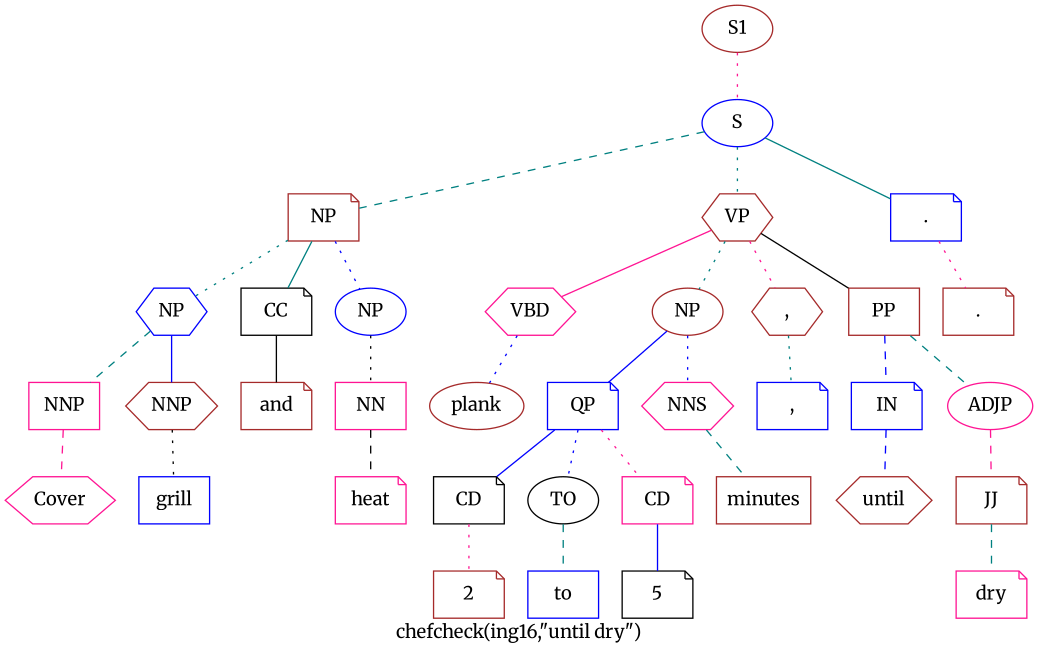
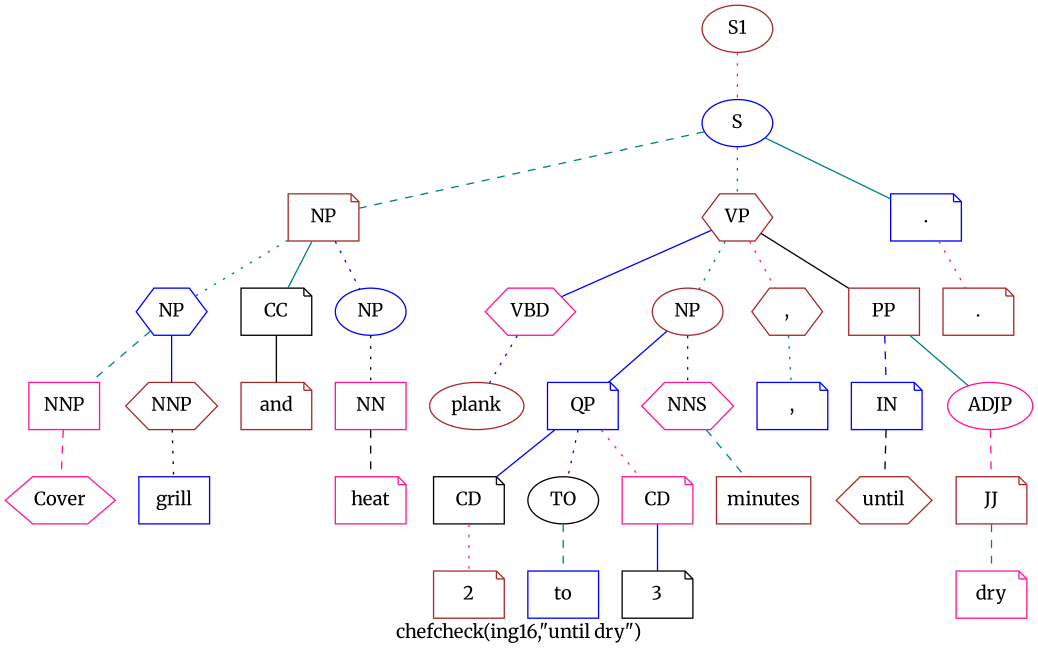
  graph {
    fontname=Merriweather
    label="chefcheck(ing16,\"until dry\")"
    node [color=brown fontname=Merriweather shape=note]
    edge [color=teal fontname=Merriweather style=dotted]
    n1 [label=S1 shape=ellipse]
    n2 [color=blue label=S shape=ellipse]
    n3 [label=NP]
    n4 [label=VP shape=hexagon]
    n5 [color=blue label="."]
    n6 [color=blue label=NP shape=hexagon]
    n7 [color=black label=CC]
    n8 [color=blue label=NP shape=ellipse]
    n9 [color=deeppink label=VBD shape=hexagon]
    n10 [label=NP shape=ellipse]
    n11 [label="," shape=hexagon]
    n12 [label=PP shape=box]
    n13 [label="."]
    n14 [color=deeppink label=NNP shape=box]
    n15 [label=NNP shape=hexagon]
    n16 [label=and]
    n17 [color=deeppink label=NN shape=box]
    n18 [color=deeppink label=Cover shape=hexagon]
    n19 [color=blue label=grill shape=box]
    n20 [color=deeppink label=heat]
    n21 [label=plank shape=ellipse]
    n22 [color=blue label=QP]
    n23 [color=deeppink label=NNS shape=hexagon]
    n24 [color=blue label=","]
    n25 [color=blue label=IN]
    n26 [color=deeppink label=ADJP shape=ellipse]
    n27 [color=black label=CD]
    n28 [color=black label=TO shape=ellipse]
    n29 [color=deeppink label=CD]
    n30 [label=minutes shape=box]
    n31 [label=2]
    n32 [color=blue label=to shape=box]
-   n33 [color=black label=5]
+   n33 [color=black label=3]
    n34 [label=until shape=hexagon]
    n35 [label=JJ]
    n36 [color=deeppink label=dry]
    n1 -- n2 [color=deeppink]
    n2 -- n3 [style=dashed]
    n2 -- n4
    n2 -- n5 [style=solid]
    n3 -- n6
    n3 -- n7 [style=solid]
    n3 -- n8 [color=blue]
-   n4 -- n9 [color=deeppink style=solid]
+   n4 -- n9 [color=blue style=solid]
    n4 -- n10
    n4 -- n11 [color=deeppink]
    n4 -- n12 [color=black style=solid]
    n5 -- n13 [color=deeppink]
    n6 -- n14 [style=dashed]
    n6 -- n15 [color=blue style=solid]
    n7 -- n16 [color=black style=solid]
    n8 -- n17 [color=black]
    n9 -- n21 [color=blue]
    n10 -- n22 [color=blue style=solid]
    n10 -- n23 [color=blue]
    n11 -- n24
    n12 -- n25 [color=blue style=dashed]
-   n12 -- n26 [style=dashed]
+   n12 -- n26 [style=solid]
    n14 -- n18 [color=deeppink style=dashed]
    n15 -- n19 [color=black]
    n17 -- n20 [color=black style=dashed]
    n22 -- n27 [color=blue style=solid]
    n22 -- n28 [color=blue]
    n22 -- n29 [color=deeppink]
    n23 -- n30 [style=dashed]
-   n25 -- n34 [color=blue style=dashed]
+   n25 -- n34 [color=black style=dashed]
    n26 -- n35 [color=deeppink style=dashed]
    n27 -- n31 [color=deeppink]
    n28 -- n32 [style=dashed]
    n29 -- n33 [color=blue style=solid]
    n35 -- n36 [style=dashed]
  }
